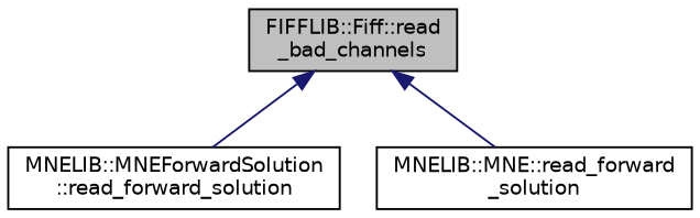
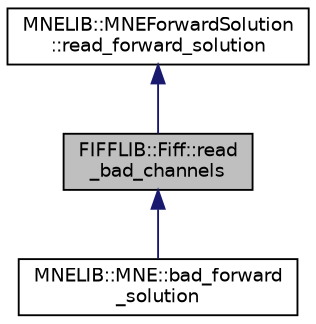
  digraph {
    rankdir=TB
    node [color=black fillcolor=white fontname=Helvetica fontsize=10 shape=record style=filled]
    edge [color=midnightblue dir=back fontname=Helvetica fontsize=10 labelfontname=Helvetica labelfontsize=10 style=solid]
    n1 [fillcolor=grey75 fontcolor=black height=0.2 label="FIFFLIB::Fiff::read\l_bad_channels" width=0.4]
    n2 [height=0.2 label="MNELIB::MNEForwardSolution\l::read_forward_solution" width=0.4]
-   n3 [height=0.2 label="MNELIB::MNE::read_forward\l_solution" width=0.4]
-   n1 -> n2
+   n3 [height=0.2 label="MNELIB::MNE::bad_forward\l_solution" width=0.4]
+   n2 -> n1
    n1 -> n3
  }
